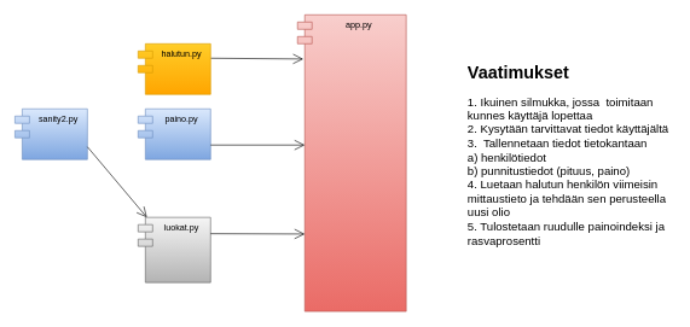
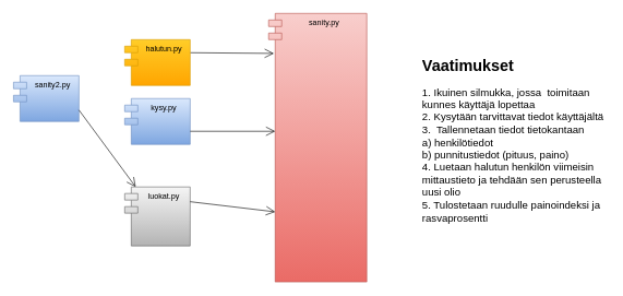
  <mxCell id="0" />
  <mxCell id="1" parent="0" />
- <mxCell id="2" value="app.py" style="shape=module;align=left;spacingLeft=20;align=center;verticalAlign=top;fillColor=#f8cecc;strokeColor=#b85450;gradientColor=#ea6b66;" vertex="1" parent="1"><mxGeometry x="410" y="20" width="150" height="410" as="geometry" /></mxCell>
+ <mxCell id="2" value="sanity.py" style="shape=module;align=left;spacingLeft=20;align=center;verticalAlign=top;fillColor=#f8cecc;strokeColor=#b85450;gradientColor=#ea6b66;" vertex="1" parent="1"><mxGeometry x="410" y="20" width="150" height="410" as="geometry" /></mxCell>
  <mxCell id="3" value="" style="endArrow=open;endFill=1;endSize=12;html=1;entryX=0.053;entryY=0.149;entryDx=0;entryDy=0;entryPerimeter=0;" edge="1" parent="1" target="2"><mxGeometry width="160" relative="1" as="geometry"><mxPoint x="290" y="80" as="sourcePoint" /><mxPoint x="280" y="100" as="targetPoint" /></mxGeometry></mxCell>
  <mxCell id="4" value="halutun.py" style="shape=module;align=left;spacingLeft=20;align=center;verticalAlign=top;gradientColor=#ffa500;fillColor=#ffcd28;strokeColor=#d79b00;" vertex="1" parent="1"><mxGeometry x="190" y="60" width="100" height="70" as="geometry" /></mxCell>
- <mxCell id="5" value="paino.py" style="shape=module;align=left;spacingLeft=20;align=center;verticalAlign=top;gradientColor=#7ea6e0;fillColor=#dae8fc;strokeColor=#6c8ebf;" vertex="1" parent="1"><mxGeometry x="190" y="150" width="100" height="70" as="geometry" /></mxCell>
- <mxCell id="6" value="sanity2.py" style="shape=module;align=left;spacingLeft=20;align=center;verticalAlign=top;gradientColor=#7ea6e0;fillColor=#dae8fc;strokeColor=#6c8ebf;" vertex="1" parent="1"><mxGeometry x="20" y="150" width="100" height="70" as="geometry" /></mxCell>
+ <mxCell id="5" value="kysy.py" style="shape=module;align=left;spacingLeft=20;align=center;verticalAlign=top;gradientColor=#7ea6e0;fillColor=#dae8fc;strokeColor=#6c8ebf;" vertex="1" parent="1"><mxGeometry x="190" y="150" width="100" height="70" as="geometry" /></mxCell>
+ <mxCell id="6" value="sanity2.py" style="shape=module;align=left;spacingLeft=20;align=center;verticalAlign=top;gradientColor=#7ea6e0;fillColor=#dae8fc;strokeColor=#6c8ebf;" vertex="1" parent="1"><mxGeometry x="20" y="115" width="100" height="70" as="geometry" /></mxCell>
  <mxCell id="7" value="" style="endArrow=open;endFill=1;endSize=12;html=1;exitX=1;exitY=0.75;exitDx=0;exitDy=0;" edge="1" parent="1" source="6" target="9"><mxGeometry width="160" relative="1" as="geometry"><mxPoint x="-10" y="50" as="sourcePoint" /><mxPoint x="150" y="50" as="targetPoint" /></mxGeometry></mxCell>
  <mxCell id="8" value="" style="endArrow=open;endFill=1;endSize=12;html=1;" edge="1" parent="1"><mxGeometry width="160" relative="1" as="geometry"><mxPoint x="290" y="200" as="sourcePoint" /><mxPoint x="420" y="200" as="targetPoint" /></mxGeometry></mxCell>
- <mxCell id="9" value="luokat.py" style="shape=module;align=left;spacingLeft=20;align=center;verticalAlign=top;gradientColor=#b3b3b3;fillColor=#f5f5f5;strokeColor=#666666;" vertex="1" parent="1"><mxGeometry x="190" y="300" width="100" height="90" as="geometry" /></mxCell>
+ <mxCell id="9" value="luokat.py" style="shape=module;align=left;spacingLeft=20;align=center;verticalAlign=top;gradientColor=#b3b3b3;fillColor=#f5f5f5;strokeColor=#666666;" vertex="1" parent="1"><mxGeometry x="190" y="285" width="100" height="90" as="geometry" /></mxCell>
  <mxCell id="10" value="" style="endArrow=open;endFill=1;endSize=12;html=1;exitX=1;exitY=0.25;exitDx=0;exitDy=0;" edge="1" parent="1" source="9"><mxGeometry width="160" relative="1" as="geometry"><mxPoint x="340" y="210" as="sourcePoint" /><mxPoint x="420" y="323" as="targetPoint" /></mxGeometry></mxCell>
  <mxCell id="11" value="&lt;h1&gt;Vaatimukset&lt;/h1&gt;&lt;div style=&quot;font-size: 16px&quot;&gt;&lt;font style=&quot;font-size: 16px&quot;&gt;1. Ikuinen silmukka, jossa&amp;nbsp; toimitaan kunnes käyttäjä lopettaa&amp;nbsp;&lt;/font&gt;&lt;/div&gt;&lt;div style=&quot;font-size: 16px&quot;&gt;&lt;font style=&quot;font-size: 16px&quot;&gt;2. Kysytään tarvittavat tiedot käyttäjältä&lt;/font&gt;&lt;/div&gt;&lt;div style=&quot;font-size: 16px&quot;&gt;&lt;font style=&quot;font-size: 16px&quot;&gt;3.&amp;nbsp; Tallennetaan tiedot tietokantaan&lt;/font&gt;&lt;span&gt;&amp;nbsp;&lt;/span&gt;&lt;/div&gt;&lt;div style=&quot;font-size: 16px&quot;&gt;&lt;span&gt;a) henkilötiedot&lt;/span&gt;&lt;/div&gt;&lt;div style=&quot;font-size: 16px&quot;&gt;&lt;font style=&quot;font-size: 16px&quot;&gt;b) punnitustiedot (pituus, paino)&lt;/font&gt;&lt;/div&gt;&lt;div style=&quot;font-size: 16px&quot;&gt;&lt;font style=&quot;font-size: 16px&quot;&gt;4. Luetaan halutun henkilön viimeisin mittaustieto ja tehdään sen perusteella uusi olio&lt;/font&gt;&lt;/div&gt;&lt;div style=&quot;font-size: 16px&quot;&gt;&lt;font style=&quot;font-size: 16px&quot;&gt;5. Tulostetaan ruudulle painoindeksi ja rasvaprosentti&lt;/font&gt;&lt;/div&gt;" style="text;html=1;strokeColor=none;fillColor=none;spacing=5;spacingTop=-20;whiteSpace=wrap;overflow=hidden;rounded=0;" vertex="1" parent="1"><mxGeometry x="640" y="80" width="290" height="320" as="geometry" /></mxCell>
